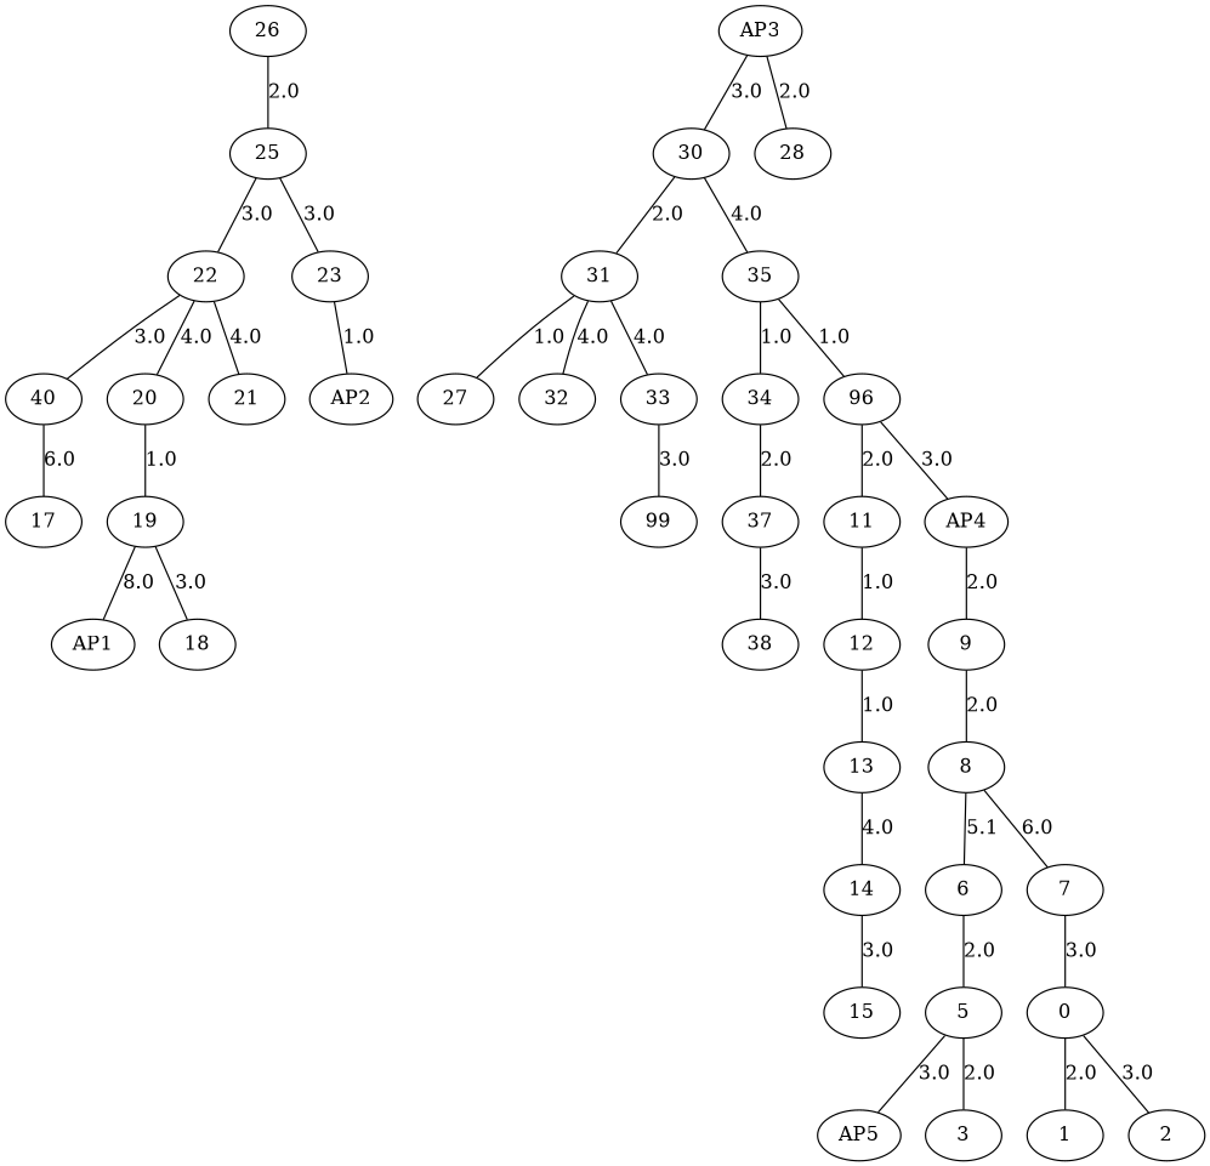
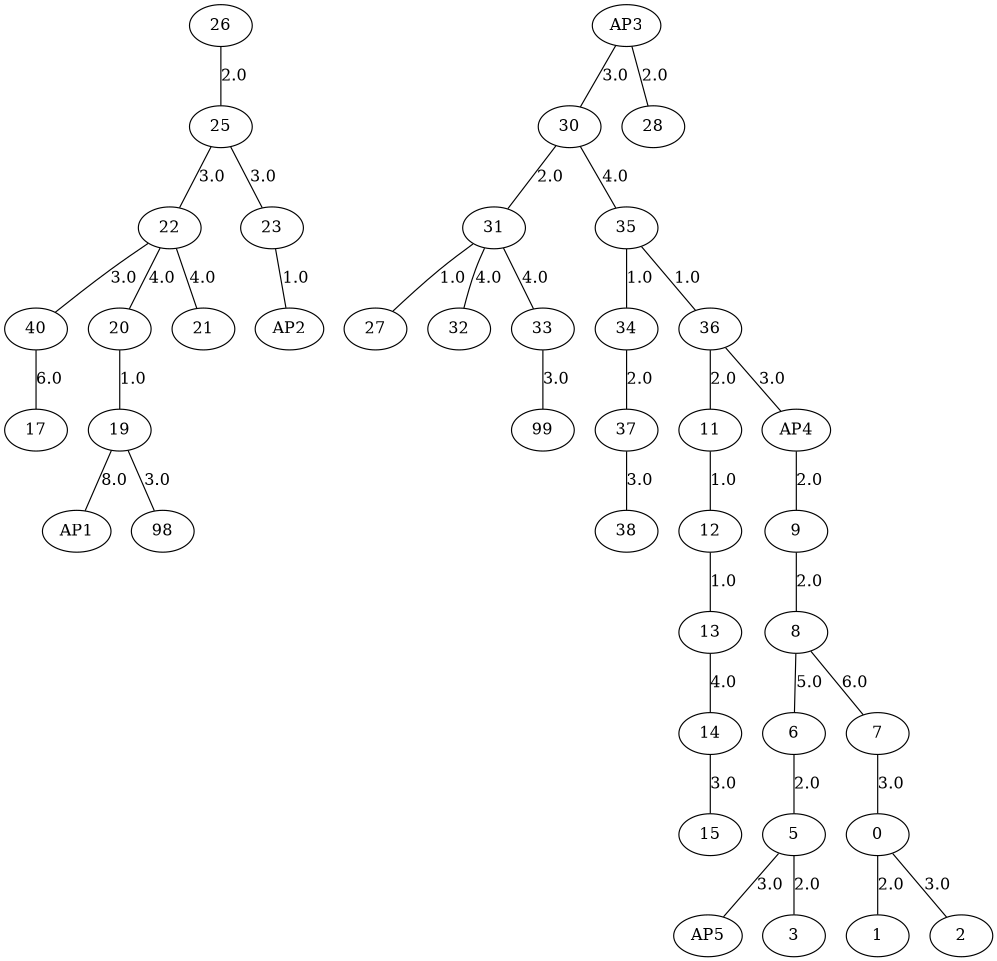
  graph {
    22
    40
    20
    21
    17
    19
    AP1
-   18
+   18 [label=98]
    23
    AP2
    25
    26
    30
    31
    35
    27
    32
    33
    34
-   36 [label=96]
+   36
    n21 [label=99]
    37
    11
    AP4
    12
    13
    14
    15
    38
    9
    8
    AP3
    28
    6
    7
    0
    1
    2
    5
    AP5
    3
    22 -- 40 [label=3.0]
    22 -- 20 [label=4.0]
    22 -- 21 [label=4.0]
    40 -- 17 [label=6.0]
    20 -- 19 [label=1.0]
    19 -- AP1 [label=8.0]
    19 -- 18 [label=3.0]
    23 -- AP2 [label=1.0]
    25 -- 22 [label=3.0]
    25 -- 23 [label=3.0]
    26 -- 25 [label=2.0]
    30 -- 31 [label=2.0]
    30 -- 35 [label=4.0]
    31 -- 27 [label=1.0]
    31 -- 32 [label=4.0]
    31 -- 33 [label=4.0]
    35 -- 34 [label=1.0]
    35 -- 36 [label=1.0]
    33 -- n21 [label=3.0]
    34 -- 37 [label=2.0]
    36 -- 11 [label=2.0]
    36 -- AP4 [label=3.0]
    37 -- 38 [label=3.0]
    11 -- 12 [label=1.0]
    AP4 -- 9 [label=2.0]
    12 -- 13 [label=1.0]
    13 -- 14 [label=4.0]
    14 -- 15 [label=3.0]
    9 -- 8 [label=2.0]
-   8 -- 6 [label=5.1]
+   8 -- 6 [label=5.0]
    8 -- 7 [label=6.0]
    AP3 -- 30 [label=3.0]
    AP3 -- 28 [label=2.0]
    6 -- 5 [label=2.0]
    7 -- 0 [label=3.0]
    0 -- 1 [label=2.0]
    0 -- 2 [label=3.0]
    5 -- AP5 [label=3.0]
    5 -- 3 [label=2.0]
  }
